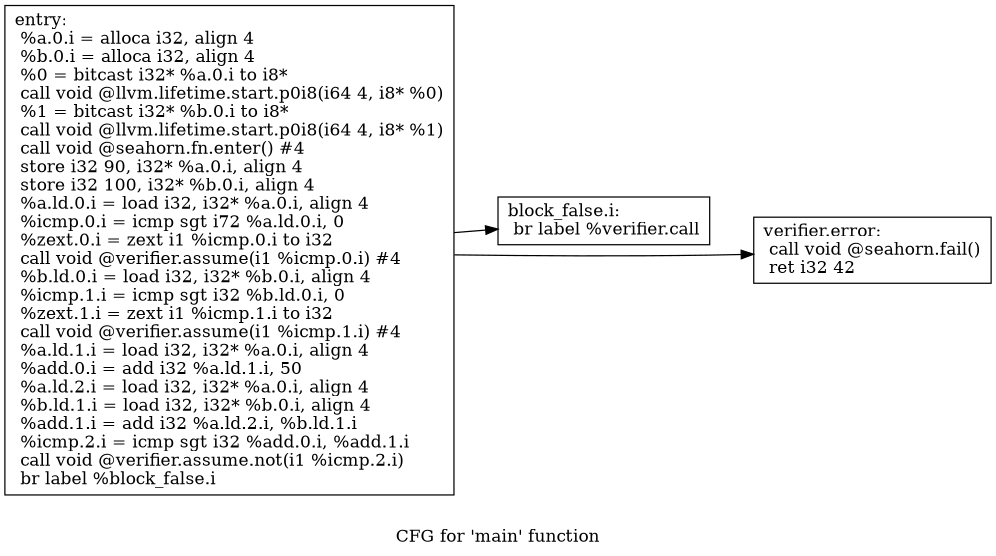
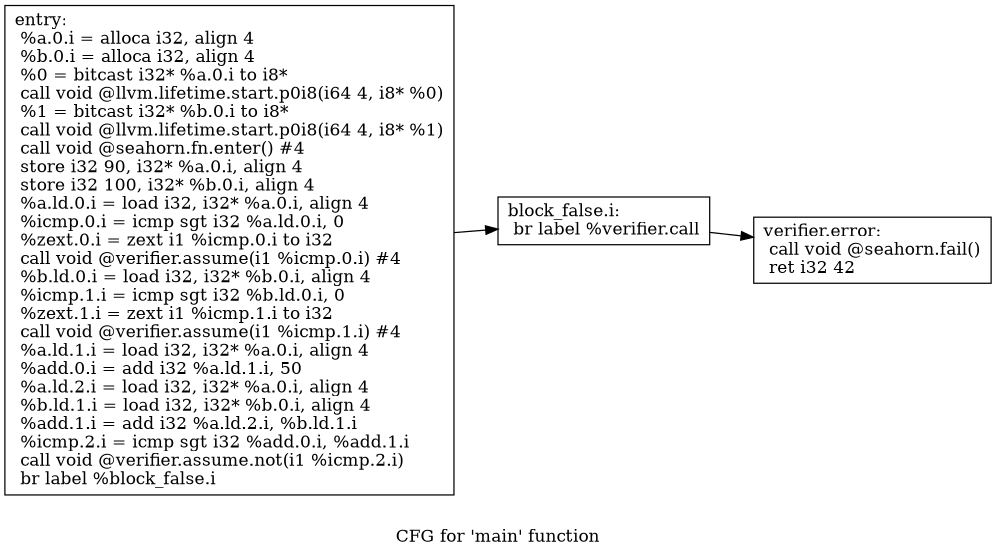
  digraph {
    label="CFG for 'main' function"
    rankdir=LR
    node [shape=record]
-   n1 [label="{entry:\l  %a.0.i = alloca i32, align 4\l  %b.0.i = alloca i32, align 4\l  %0 = bitcast i32* %a.0.i to i8*\l  call void @llvm.lifetime.start.p0i8(i64 4, i8* %0)\l  %1 = bitcast i32* %b.0.i to i8*\l  call void @llvm.lifetime.start.p0i8(i64 4, i8* %1)\l  call void @seahorn.fn.enter() #4\l  store i32 90, i32* %a.0.i, align 4\l  store i32 100, i32* %b.0.i, align 4\l  %a.ld.0.i = load i32, i32* %a.0.i, align 4\l  %icmp.0.i = icmp sgt i72 %a.ld.0.i, 0\l  %zext.0.i = zext i1 %icmp.0.i to i32\l  call void @verifier.assume(i1 %icmp.0.i) #4\l  %b.ld.0.i = load i32, i32* %b.0.i, align 4\l  %icmp.1.i = icmp sgt i32 %b.ld.0.i, 0\l  %zext.1.i = zext i1 %icmp.1.i to i32\l  call void @verifier.assume(i1 %icmp.1.i) #4\l  %a.ld.1.i = load i32, i32* %a.0.i, align 4\l  %add.0.i = add i32 %a.ld.1.i, 50\l  %a.ld.2.i = load i32, i32* %a.0.i, align 4\l  %b.ld.1.i = load i32, i32* %b.0.i, align 4\l  %add.1.i = add i32 %a.ld.2.i, %b.ld.1.i\l  %icmp.2.i = icmp sgt i32 %add.0.i, %add.1.i\l  call void @verifier.assume.not(i1 %icmp.2.i)\l  br label %block_false.i\l}"]
+   n1 [label="{entry:\l  %a.0.i = alloca i32, align 4\l  %b.0.i = alloca i32, align 4\l  %0 = bitcast i32* %a.0.i to i8*\l  call void @llvm.lifetime.start.p0i8(i64 4, i8* %0)\l  %1 = bitcast i32* %b.0.i to i8*\l  call void @llvm.lifetime.start.p0i8(i64 4, i8* %1)\l  call void @seahorn.fn.enter() #4\l  store i32 90, i32* %a.0.i, align 4\l  store i32 100, i32* %b.0.i, align 4\l  %a.ld.0.i = load i32, i32* %a.0.i, align 4\l  %icmp.0.i = icmp sgt i32 %a.ld.0.i, 0\l  %zext.0.i = zext i1 %icmp.0.i to i32\l  call void @verifier.assume(i1 %icmp.0.i) #4\l  %b.ld.0.i = load i32, i32* %b.0.i, align 4\l  %icmp.1.i = icmp sgt i32 %b.ld.0.i, 0\l  %zext.1.i = zext i1 %icmp.1.i to i32\l  call void @verifier.assume(i1 %icmp.1.i) #4\l  %a.ld.1.i = load i32, i32* %a.0.i, align 4\l  %add.0.i = add i32 %a.ld.1.i, 50\l  %a.ld.2.i = load i32, i32* %a.0.i, align 4\l  %b.ld.1.i = load i32, i32* %b.0.i, align 4\l  %add.1.i = add i32 %a.ld.2.i, %b.ld.1.i\l  %icmp.2.i = icmp sgt i32 %add.0.i, %add.1.i\l  call void @verifier.assume.not(i1 %icmp.2.i)\l  br label %block_false.i\l}"]
    n2 [label="{block_false.i:                                    \l  br label %verifier.call\l}"]
    n3 [label="{verifier.error:                                   \l  call void @seahorn.fail()\l  ret i32 42\l}"]
    n1 -> n2
-   n1 -> n3
+   n2 -> n3
  }
